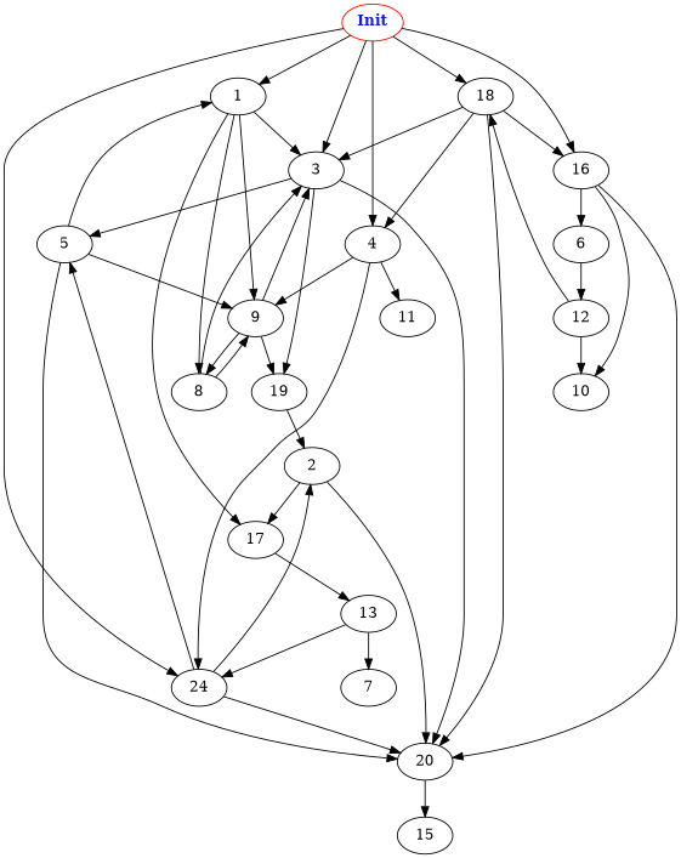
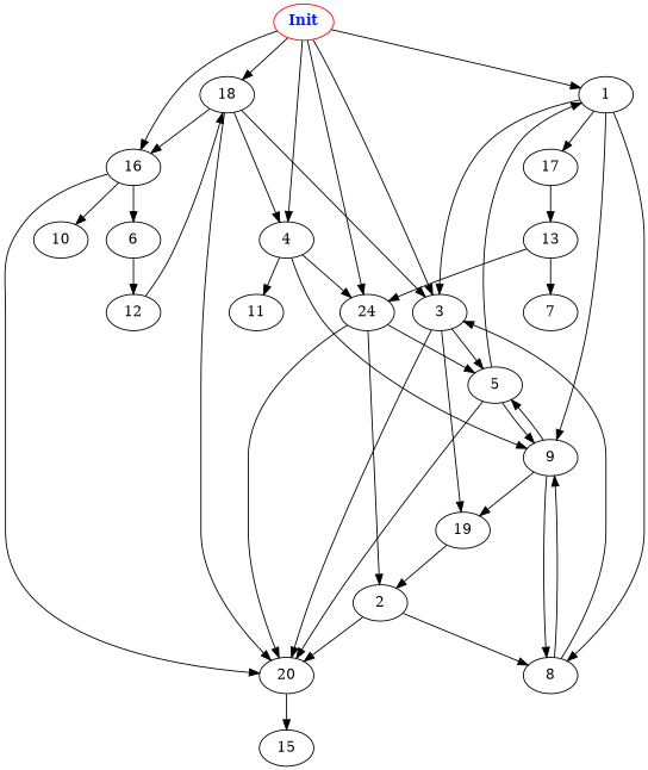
  digraph {
    edge [weight=1.0]
    n1 [color=red fontcolor="#1020d0" label=<<b>Init</b>>]
    1
    4
    18
    16
    n6 [label=24]
    3
    8
    9
    17
    11
    20
    6
    10
    2
    5
    19
    13
    15
    12
    7
    n1 -> 1 [weight=4.0]
    n1 -> 4 [weight=5.0]
    n1 -> 18 [weight=8.0]
    n1 -> 16 [weight=9.0]
    n1 -> n6 [weight=8.0]
    n1 -> 3 [weight=7.0]
    1 -> 3
    1 -> 8 [weight=5.0]
    1 -> 9 [weight=8.0]
    1 -> 17 [weight=2.0]
    4 -> n6 [weight=9.0]
    4 -> 9 [weight=3.0]
    4 -> 11 [weight=7.0]
    18 -> 4 [weight=4.0]
    18 -> 16 [weight=5.0]
    18 -> 3 [weight=2.0]
    18 -> 20 [weight=5.0]
    16 -> 20 [weight=3.0]
    16 -> 6
    16 -> 10 [weight=3.0]
    n6 -> 20
    n6 -> 2 [weight=9.0]
    n6 -> 5 [weight=3.0]
    3 -> 20 [weight=2.0]
    3 -> 5 [weight=4.0]
    3 -> 19 [weight=7.0]
    8 -> 3 [weight=9.0]
    8 -> 9 [weight=7.0]
    9 -> 8 [weight=2.0]
-   9 -> 3
+   9 -> 5
    9 -> 19 [weight=8.0]
    17 -> 13 [weight=5.0]
    20 -> 15
    6 -> 12 [weight=7.0]
-   2 -> 17 [weight=8.0]
+   2 -> 8 [weight=8.0]
    2 -> 20 [weight=3.0]
    5 -> 1 [weight=2.0]
    5 -> 9
    5 -> 20 [weight=7.0]
    19 -> 2
    13 -> n6
    13 -> 7 [weight=9.0]
    12 -> 18 [weight=5.0]
-   12 -> 10 [weight=7.0]
  }
